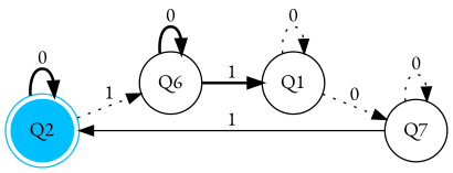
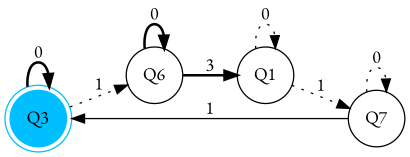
  digraph {
    fontname="EB Garamond"
    rankdir=LR
    node [color=black fontname="EB Garamond" shape=circle]
    edge [color="#000000" fontname="EB Garamond" style=dotted]
-   Q3 [color=deepskyblue shape=doublecircle style=filled label=Q2]
+   Q3 [color=deepskyblue shape=doublecircle style=filled]
    n2 [label=Q6]
    Q1
    n4 [label=Q7]
    Q3 -> Q3 [label=0 style=bold]
    Q3 -> n2 [label=1]
    n2 -> n2 [label=0 style=bold]
-   n2 -> Q1 [label=1 style=bold]
+   n2 -> Q1 [label=3 style=bold]
    Q1 -> Q1 [label=0]
-   Q1 -> n4 [label=0]
+   Q1 -> n4 [label=1]
    n4 -> Q3 [label=1 style=solid]
    n4 -> n4 [label=0]
  }
